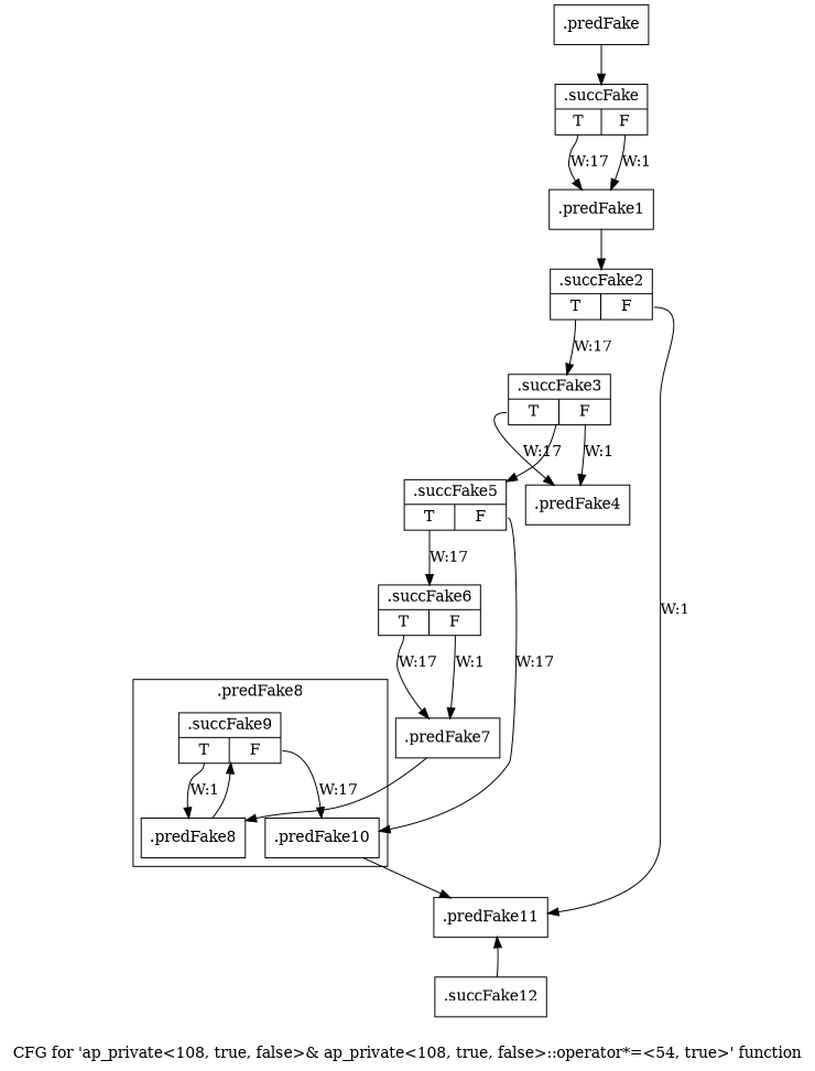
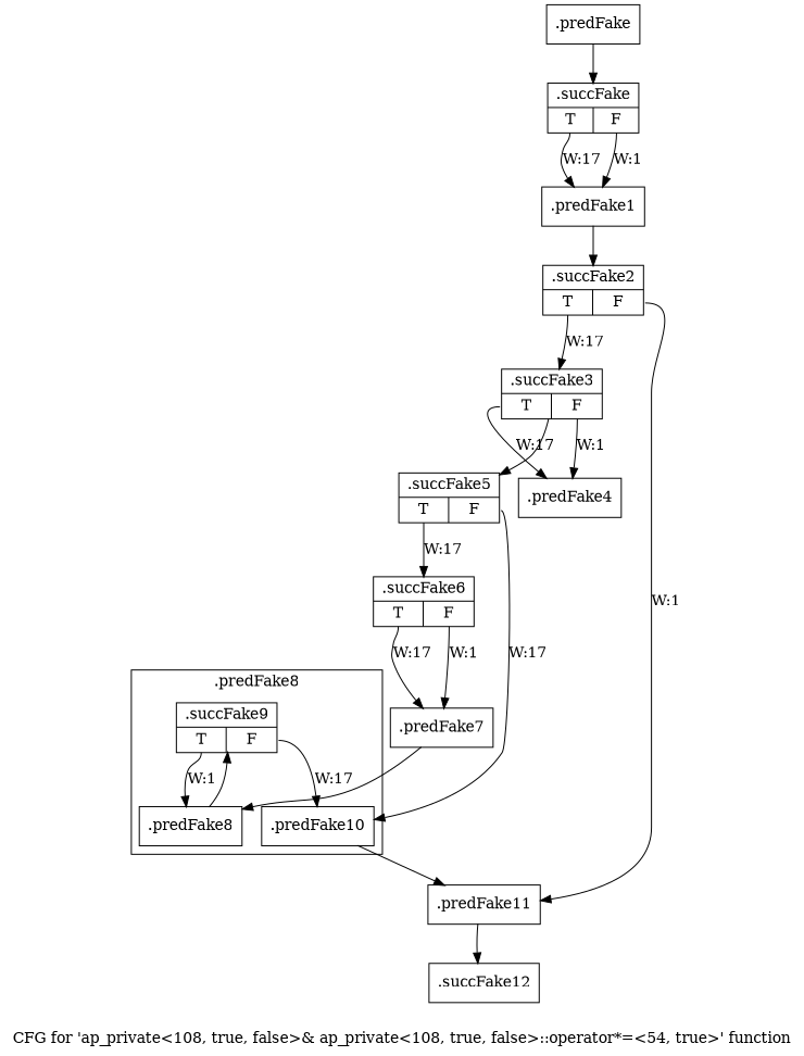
  digraph {
    label="CFG for 'ap_private\<108, true, false\>& ap_private\<108, true, false\>::operator*=\<54, true\>' function"
    node [filename="/mnt/xilinx/Vitis_HLS/2021.2/include/etc/ap_private.h" linenumber=3944 shape=record]
    edge [execusionnum=16 filename="/mnt/xilinx/Vitis_HLS/2021.2/include/etc/ap_private.h"]
    n1 [label="{.predFake10}"]
    n2 [label="{.predFake8}" linenumber=3939]
    n3 [label="{.succFake9|{<s0>T|<s1>F}}" linenumber=3939]
    n4 [label="{.predFake11}"]
    n5 [label="{.predFake}" filename="" linenumber=""]
    n6 [label="{.succFake|{<s0>T|<s1>F}}" linenumber=3908]
    n7 [label="{.predFake1}" linenumber=3908]
    n8 [label="{.succFake2|{<s0>T|<s1>F}}" linenumber=3909]
    n9 [label="{.succFake3|{<s0>T|<s1>F}}" linenumber=3917]
    n10 [label="{.predFake4}" linenumber=3917]
    n11 [label="{.succFake5|{<s0>T|<s1>F}}" linenumber=3918]
    n12 [label="{.succFake12}"]
    n13 [label="{.succFake6|{<s0>T|<s1>F}}" linenumber=3934]
    n14 [label="{.predFake7}" linenumber=3934]
    subgraph cluster_1 {
      invocationtime=-1
      label=".predFake8"
      tripcount=0
      n1
      n2
      n3
    }
    n1 -> n4
    n2 -> n3
    n3 -> n1 [label="W:17" tailport=s1]
    n3 -> n2 [execusionnum=0 label="W:1" tailport=s0]
-   n12 -> n4 [execusionnum=0]
+   n4 -> n12 [execusionnum=0]
    n5 -> n6
    n6 -> n7 [label="W:17" tailport=s0]
    n6 -> n7 [execusionnum=0 label="W:1" tailport=s1]
    n7 -> n8
    n8 -> n4 [execusionnum=0 label="W:1" tailport=s1]
    n8 -> n9 [label="W:17" tailport=s0]
    n9 -> n10 [label="W:17" tailport=s0]
    n9 -> n10 [execusionnum=0 label="W:1" tailport=s1]
    n9 -> n11
    n11 -> n1 [execusionnum=0 label="W:17" tailport=s1]
    n11 -> n13 [label="W:17" tailport=s0]
    n13 -> n14 [label="W:17" tailport=s0]
    n13 -> n14 [execusionnum=0 label="W:1" tailport=s1]
    n14 -> n2
  }
